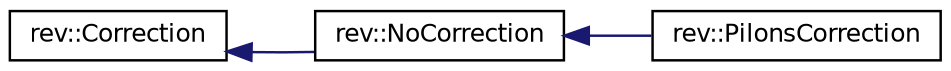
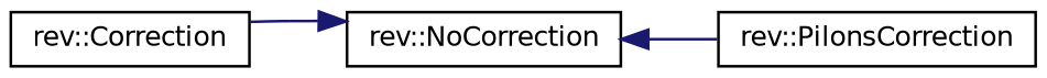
  digraph {
    rankdir=LR
    node [color=black fillcolor=white fontname=Helvetica fontsize=10 shape=record style=filled]
    edge [color=midnightblue dir=back fontname=Helvetica fontsize=10 labelfontname=Helvetica labelfontsize=10 style=solid]
    n1 [height=0.2 label="rev::Correction" width=0.4]
    n2 [height=0.2 label="rev::NoCorrection" width=0.4]
    n3 [height=0.2 label="rev::PilonsCorrection" width=0.4]
-   n1 -> n2
+   n2 -> n1
    n2 -> n3
  }
